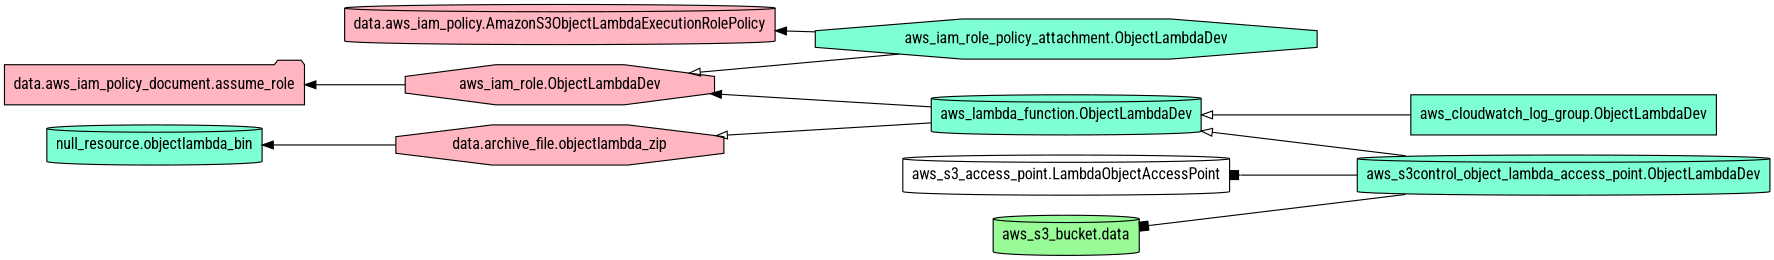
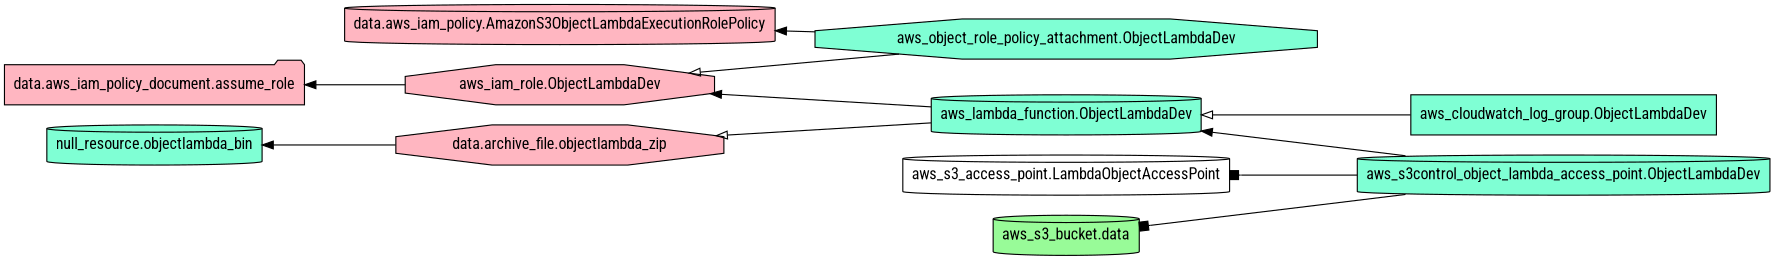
  digraph {
    fontname="Roboto Condensed"
    rankdir=RL
    node [fillcolor=aquamarine fontname="Roboto Condensed" shape=cylinder style=filled]
    edge [arrowhead=normal fontname="Roboto Condensed"]
    n1 [fillcolor=lightpink label="data.archive_file.objectlambda_zip" shape=octagon]
    n2 [label="null_resource.objectlambda_bin"]
    n3 [fillcolor=lightpink label="data.aws_iam_policy.AmazonS3ObjectLambdaExecutionRolePolicy"]
    n4 [fillcolor=lightpink label="data.aws_iam_policy_document.assume_role" shape=folder]
    n5 [label="aws_cloudwatch_log_group.ObjectLambdaDev" shape=box]
    n6 [label="aws_lambda_function.ObjectLambdaDev"]
    n7 [fillcolor=lightpink label="aws_iam_role.ObjectLambdaDev" shape=octagon]
-   n8 [label="aws_iam_role_policy_attachment.ObjectLambdaDev" shape=octagon]
+   n8 [label="aws_object_role_policy_attachment.ObjectLambdaDev" shape=octagon]
    n9 [fillcolor=white label="aws_s3_access_point.LambdaObjectAccessPoint"]
    n10 [fillcolor=palegreen label="aws_s3_bucket.data"]
    n11 [label="aws_s3control_object_lambda_access_point.ObjectLambdaDev"]
    n1 -> n2
    n5 -> n6 [arrowhead=onormal]
    n6 -> n1 [arrowhead=onormal]
    n6 -> n7
    n7 -> n4
    n8 -> n3
    n8 -> n7 [arrowhead=onormal]
-   n11 -> n6 [arrowhead=onormal]
+   n11 -> n6
    n11 -> n9 [arrowhead=box]
    n11 -> n10 [arrowhead=box]
  }
